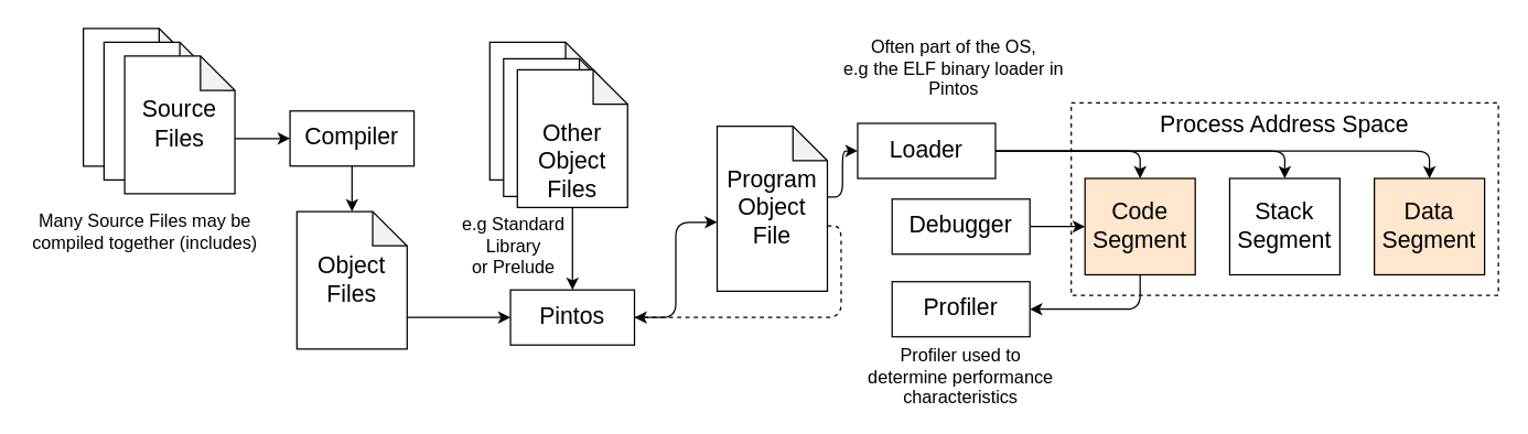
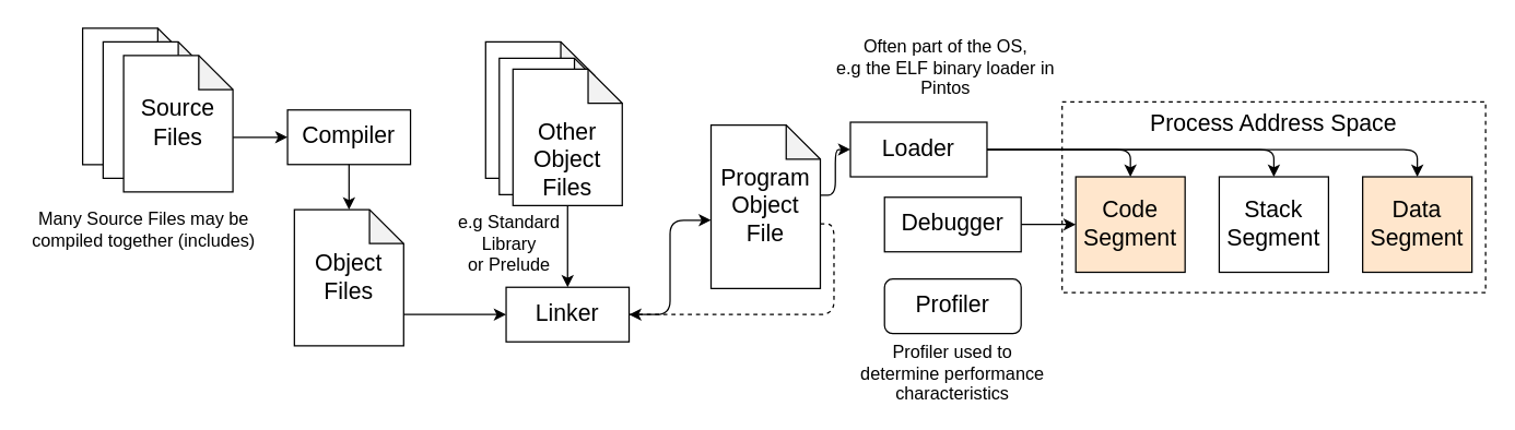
  <mxCell id="0" />
  <mxCell id="1" parent="0" />
  <mxCell id="2" value="" style="shape=note;whiteSpace=wrap;html=1;backgroundOutline=1;darkOpacity=0.05;fontSize=17;size=25;" vertex="1" parent="1"><mxGeometry x="60" y="20" width="80" height="100" as="geometry" /></mxCell>
  <mxCell id="3" value="" style="shape=note;whiteSpace=wrap;html=1;backgroundOutline=1;darkOpacity=0.05;fontSize=17;size=25;" vertex="1" parent="1"><mxGeometry x="75" y="30" width="80" height="100" as="geometry" /></mxCell>
  <mxCell id="4" value="Process Address Space" style="rounded=0;whiteSpace=wrap;html=1;fontSize=17;verticalAlign=top;dashed=1;" vertex="1" parent="1"><mxGeometry x="777" y="74" width="310" height="140" as="geometry" /></mxCell>
  <mxCell id="5" style="edgeStyle=none;html=1;entryX=0;entryY=0.5;entryDx=0;entryDy=0;fontSize=17;" edge="1" parent="1" target="7"><mxGeometry relative="1" as="geometry"><mxPoint x="170" y="100" as="sourcePoint" /></mxGeometry></mxCell>
  <mxCell id="6" value="Source&lt;br style=&quot;font-size: 17px;&quot;&gt;Files" style="shape=note;whiteSpace=wrap;html=1;backgroundOutline=1;darkOpacity=0.05;fontSize=17;size=25;" vertex="1" parent="1"><mxGeometry x="90" y="40" width="80" height="100" as="geometry" /></mxCell>
  <mxCell id="7" value="Compiler" style="rounded=0;whiteSpace=wrap;html=1;fontSize=17;" vertex="1" parent="1"><mxGeometry x="210" y="80" width="90" height="40" as="geometry" /></mxCell>
  <mxCell id="8" style="edgeStyle=orthogonalEdgeStyle;html=1;exitX=0.998;exitY=0.429;exitDx=0;exitDy=0;exitPerimeter=0;entryX=0;entryY=0.5;entryDx=0;entryDy=0;fontSize=17;" edge="1" parent="1" source="10" target="16"><mxGeometry relative="1" as="geometry" /></mxCell>
  <mxCell id="9" style="edgeStyle=orthogonalEdgeStyle;html=1;exitX=0;exitY=0;exitDx=80;exitDy=72.5;exitPerimeter=0;fontSize=17;dashed=1;" edge="1" parent="1" source="10" target="17"><mxGeometry relative="1" as="geometry" /></mxCell>
  <mxCell id="10" value="Program&lt;br&gt;Object&lt;br&gt;File" style="shape=note;whiteSpace=wrap;html=1;backgroundOutline=1;darkOpacity=0.05;fontSize=17;size=25;" vertex="1" parent="1"><mxGeometry x="520" y="91" width="80" height="120" as="geometry" /></mxCell>
  <mxCell id="11" style="edgeStyle=none;html=1;fontSize=17;entryX=0;entryY=0.5;entryDx=0;entryDy=0;" edge="1" parent="1" target="17"><mxGeometry relative="1" as="geometry"><mxPoint x="370" y="229.802" as="targetPoint" /><mxPoint x="290" y="230" as="sourcePoint" /></mxGeometry></mxCell>
  <mxCell id="12" style="edgeStyle=none;html=1;exitX=1;exitY=0.5;exitDx=0;exitDy=0;fontSize=17;" edge="1" parent="1" source="17"><mxGeometry relative="1" as="geometry"><mxPoint x="520" y="160.802" as="targetPoint" /><mxPoint x="480" y="160.85" as="sourcePoint" /><Array as="points"><mxPoint x="490" y="230" /><mxPoint x="490" y="161" /></Array></mxGeometry></mxCell>
  <mxCell id="13" style="edgeStyle=orthogonalEdgeStyle;html=1;exitX=1;exitY=0.5;exitDx=0;exitDy=0;entryX=0.5;entryY=0;entryDx=0;entryDy=0;fontSize=17;" edge="1" parent="1" source="16" target="19"><mxGeometry relative="1" as="geometry" /></mxCell>
  <mxCell id="14" style="edgeStyle=orthogonalEdgeStyle;html=1;exitX=1;exitY=0.5;exitDx=0;exitDy=0;entryX=0.5;entryY=0;entryDx=0;entryDy=0;fontSize=17;" edge="1" parent="1" source="16" target="20"><mxGeometry relative="1" as="geometry" /></mxCell>
  <mxCell id="15" style="edgeStyle=orthogonalEdgeStyle;html=1;exitX=1;exitY=0.5;exitDx=0;exitDy=0;entryX=0.5;entryY=0;entryDx=0;entryDy=0;fontSize=17;" edge="1" parent="1" source="16" target="21"><mxGeometry relative="1" as="geometry" /></mxCell>
  <mxCell id="16" value="Loader" style="rounded=0;whiteSpace=wrap;html=1;fontSize=17;" vertex="1" parent="1"><mxGeometry x="622" y="89" width="100" height="40" as="geometry" /></mxCell>
- <mxCell id="17" value="Pintos" style="rounded=0;whiteSpace=wrap;html=1;fontSize=17;" vertex="1" parent="1"><mxGeometry x="370" y="210" width="90" height="40" as="geometry" /></mxCell>
- <mxCell id="18" style="edgeStyle=orthogonalEdgeStyle;html=1;exitX=0.5;exitY=1;exitDx=0;exitDy=0;entryX=1;entryY=0.5;entryDx=0;entryDy=0;fontSize=17;" edge="1" parent="1" source="19" target="24"><mxGeometry relative="1" as="geometry" /></mxCell>
+ <mxCell id="17" value="Linker" style="rounded=0;whiteSpace=wrap;html=1;fontSize=17;" vertex="1" parent="1"><mxGeometry x="370" y="210" width="90" height="40" as="geometry" /></mxCell>
  <mxCell id="19" value="Code&lt;br&gt;Segment" style="rounded=0;whiteSpace=wrap;html=1;fontSize=17;fillColor=#ffe6cc;" vertex="1" parent="1"><mxGeometry x="787" y="129" width="80" height="70" as="geometry" /></mxCell>
  <mxCell id="20" value="Stack&lt;br&gt;Segment" style="rounded=0;whiteSpace=wrap;html=1;fontSize=17;" vertex="1" parent="1"><mxGeometry x="892" y="129" width="80" height="70" as="geometry" /></mxCell>
  <mxCell id="21" value="Data&lt;br&gt;Segment" style="rounded=0;whiteSpace=wrap;html=1;fontSize=17;fillColor=#ffe6cc;" vertex="1" parent="1"><mxGeometry x="997" y="129" width="80" height="70" as="geometry" /></mxCell>
  <mxCell id="22" style="edgeStyle=orthogonalEdgeStyle;html=1;exitX=1;exitY=0.5;exitDx=0;exitDy=0;entryX=0;entryY=0.5;entryDx=0;entryDy=0;fontSize=17;" edge="1" parent="1" source="23" target="19"><mxGeometry relative="1" as="geometry" /></mxCell>
  <mxCell id="23" value="Debugger" style="rounded=0;whiteSpace=wrap;html=1;fontSize=17;" vertex="1" parent="1"><mxGeometry x="647" y="144" width="100" height="40" as="geometry" /></mxCell>
- <mxCell id="24" value="Profiler" style="rounded=0;whiteSpace=wrap;html=1;fontSize=17;" vertex="1" parent="1"><mxGeometry x="647" y="204" width="100" height="40" as="geometry" /></mxCell>
+ <mxCell id="24" value="Profiler" style="whiteSpace=wrap;html=1;fontSize=17;rounded=1;" vertex="1" parent="1"><mxGeometry x="647" y="204" width="100" height="40" as="geometry" /></mxCell>
  <mxCell id="25" value="Often part of the OS, &lt;br&gt;e.g the ELF binary loader in Pintos" style="text;html=1;strokeColor=none;fillColor=none;align=center;verticalAlign=middle;whiteSpace=wrap;rounded=0;dashed=1;fontSize=13;" vertex="1" parent="1"><mxGeometry x="607" y="24" width="170" height="50" as="geometry" /></mxCell>
  <mxCell id="26" value="e.g Standard Library&lt;br&gt;or Prelude" style="text;html=1;strokeColor=none;fillColor=none;align=center;verticalAlign=middle;whiteSpace=wrap;rounded=0;dashed=1;fontSize=13;" vertex="1" parent="1"><mxGeometry x="320" y="153" width="105" height="50" as="geometry" /></mxCell>
  <mxCell id="27" value="" style="shape=note;whiteSpace=wrap;html=1;backgroundOutline=1;darkOpacity=0.05;fontSize=17;size=25;" vertex="1" parent="1"><mxGeometry x="355" y="30" width="80" height="100" as="geometry" /></mxCell>
  <mxCell id="28" value="" style="shape=note;whiteSpace=wrap;html=1;backgroundOutline=1;darkOpacity=0.05;fontSize=17;size=25;" vertex="1" parent="1"><mxGeometry x="365" y="42" width="80" height="100" as="geometry" /></mxCell>
  <mxCell id="29" value="Other Object Files" style="shape=note;whiteSpace=wrap;html=1;backgroundOutline=1;darkOpacity=0.05;fontSize=17;size=25;spacing=2;verticalAlign=bottom;" vertex="1" parent="1"><mxGeometry x="375" y="50" width="80" height="100" as="geometry" /></mxCell>
  <mxCell id="30" style="edgeStyle=none;html=1;entryX=0.5;entryY=0;entryDx=0;entryDy=0;fontSize=17;entryPerimeter=0;exitX=0.5;exitY=1;exitDx=0;exitDy=0;" edge="1" parent="1" source="7" target="31"><mxGeometry relative="1" as="geometry"><mxPoint x="180" y="110" as="sourcePoint" /><mxPoint x="220" y="110" as="targetPoint" /></mxGeometry></mxCell>
  <mxCell id="31" value="Object&lt;br&gt;Files" style="shape=note;whiteSpace=wrap;html=1;backgroundOutline=1;darkOpacity=0.05;fontSize=17;size=25;" vertex="1" parent="1"><mxGeometry x="215" y="153" width="80" height="100" as="geometry" /></mxCell>
  <mxCell id="32" value="Many Source Files may be compiled together (includes)" style="text;html=1;strokeColor=none;fillColor=none;align=center;verticalAlign=middle;whiteSpace=wrap;rounded=0;dashed=1;fontSize=13;" vertex="1" parent="1"><mxGeometry x="20" y="143" width="170" height="50" as="geometry" /></mxCell>
  <mxCell id="33" value="Profiler used to determine performance characteristics" style="text;html=1;strokeColor=none;fillColor=none;align=center;verticalAlign=middle;whiteSpace=wrap;rounded=0;dashed=1;fontSize=13;" vertex="1" parent="1"><mxGeometry x="623" y="253" width="148" height="40" as="geometry" /></mxCell>
  <mxCell id="34" style="edgeStyle=none;html=1;fontSize=17;entryX=0.5;entryY=0;entryDx=0;entryDy=0;exitX=0.5;exitY=1;exitDx=0;exitDy=0;exitPerimeter=0;" edge="1" parent="1" source="29" target="17"><mxGeometry relative="1" as="geometry"><mxPoint x="380" y="230" as="targetPoint" /><mxPoint x="260" y="230" as="sourcePoint" /></mxGeometry></mxCell>
